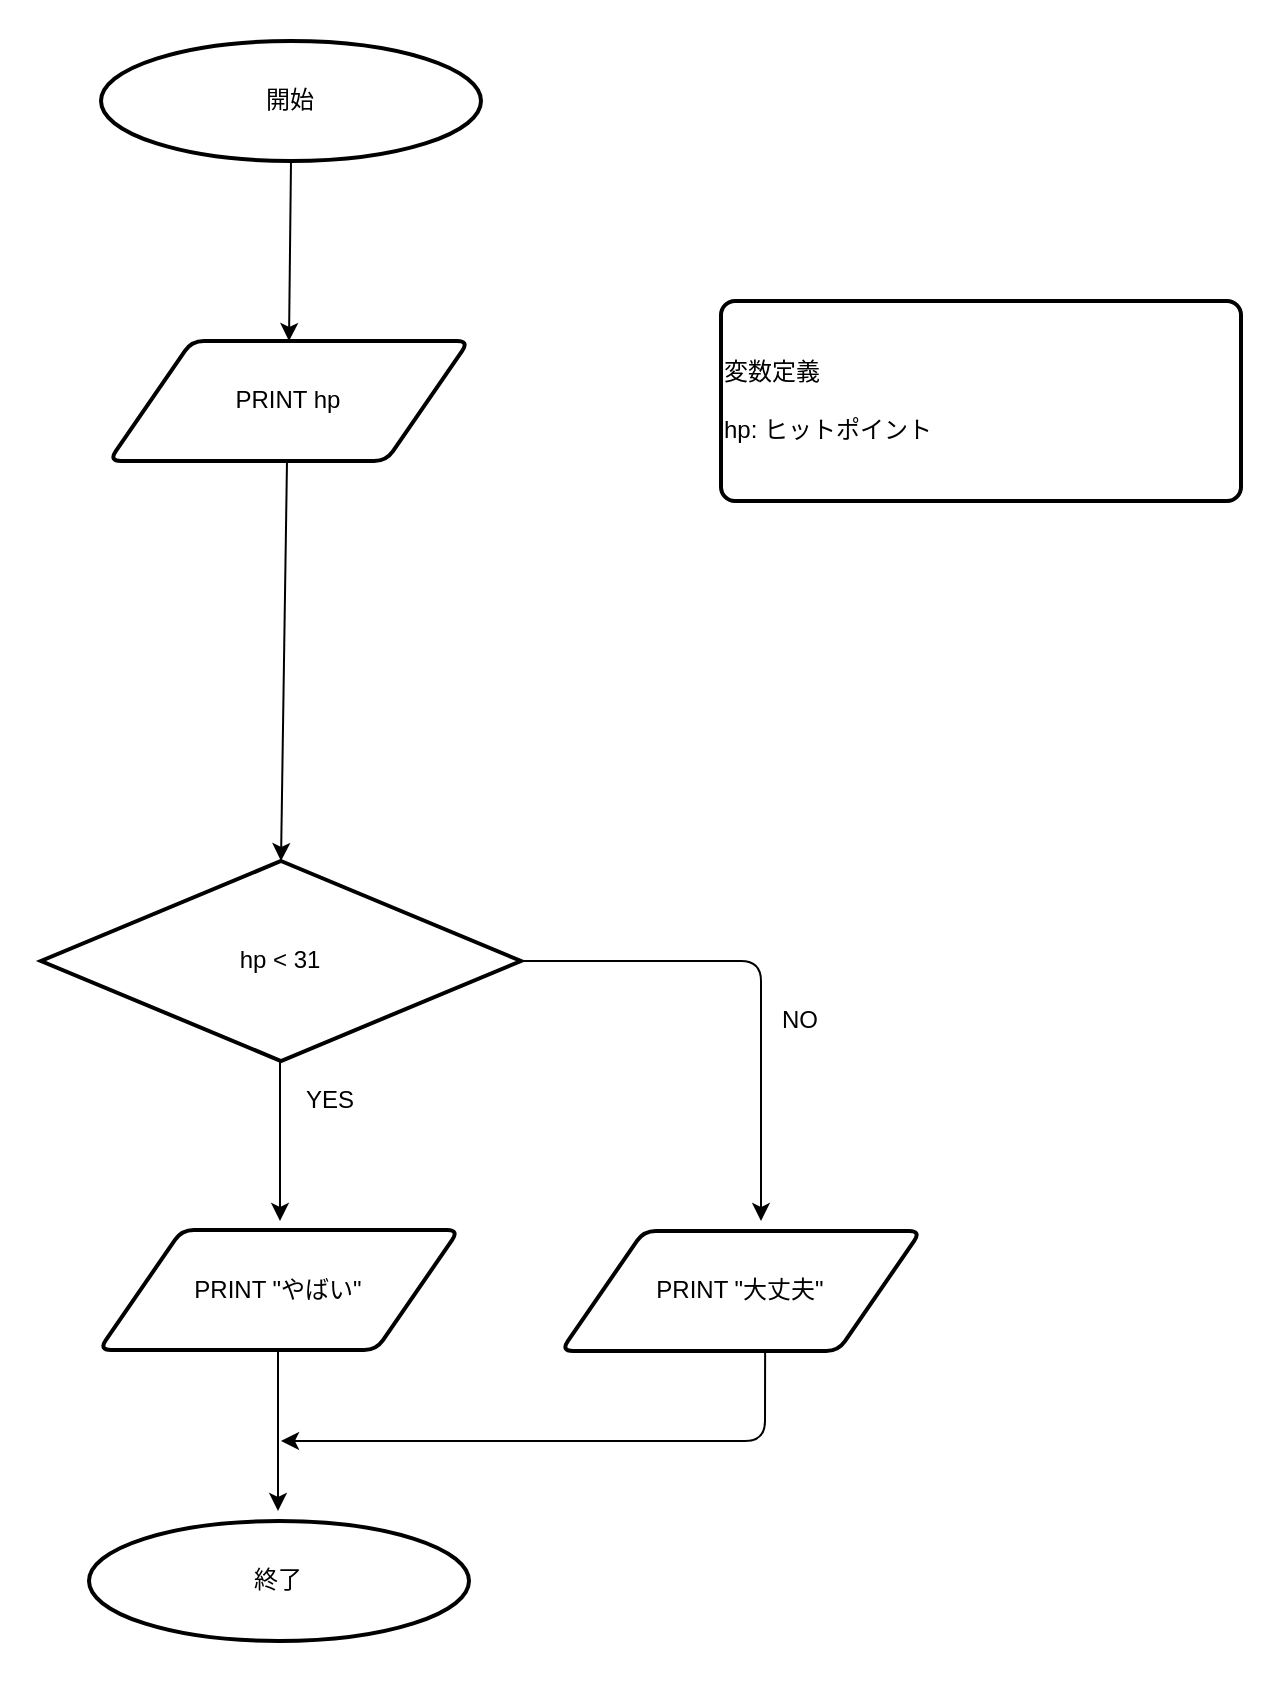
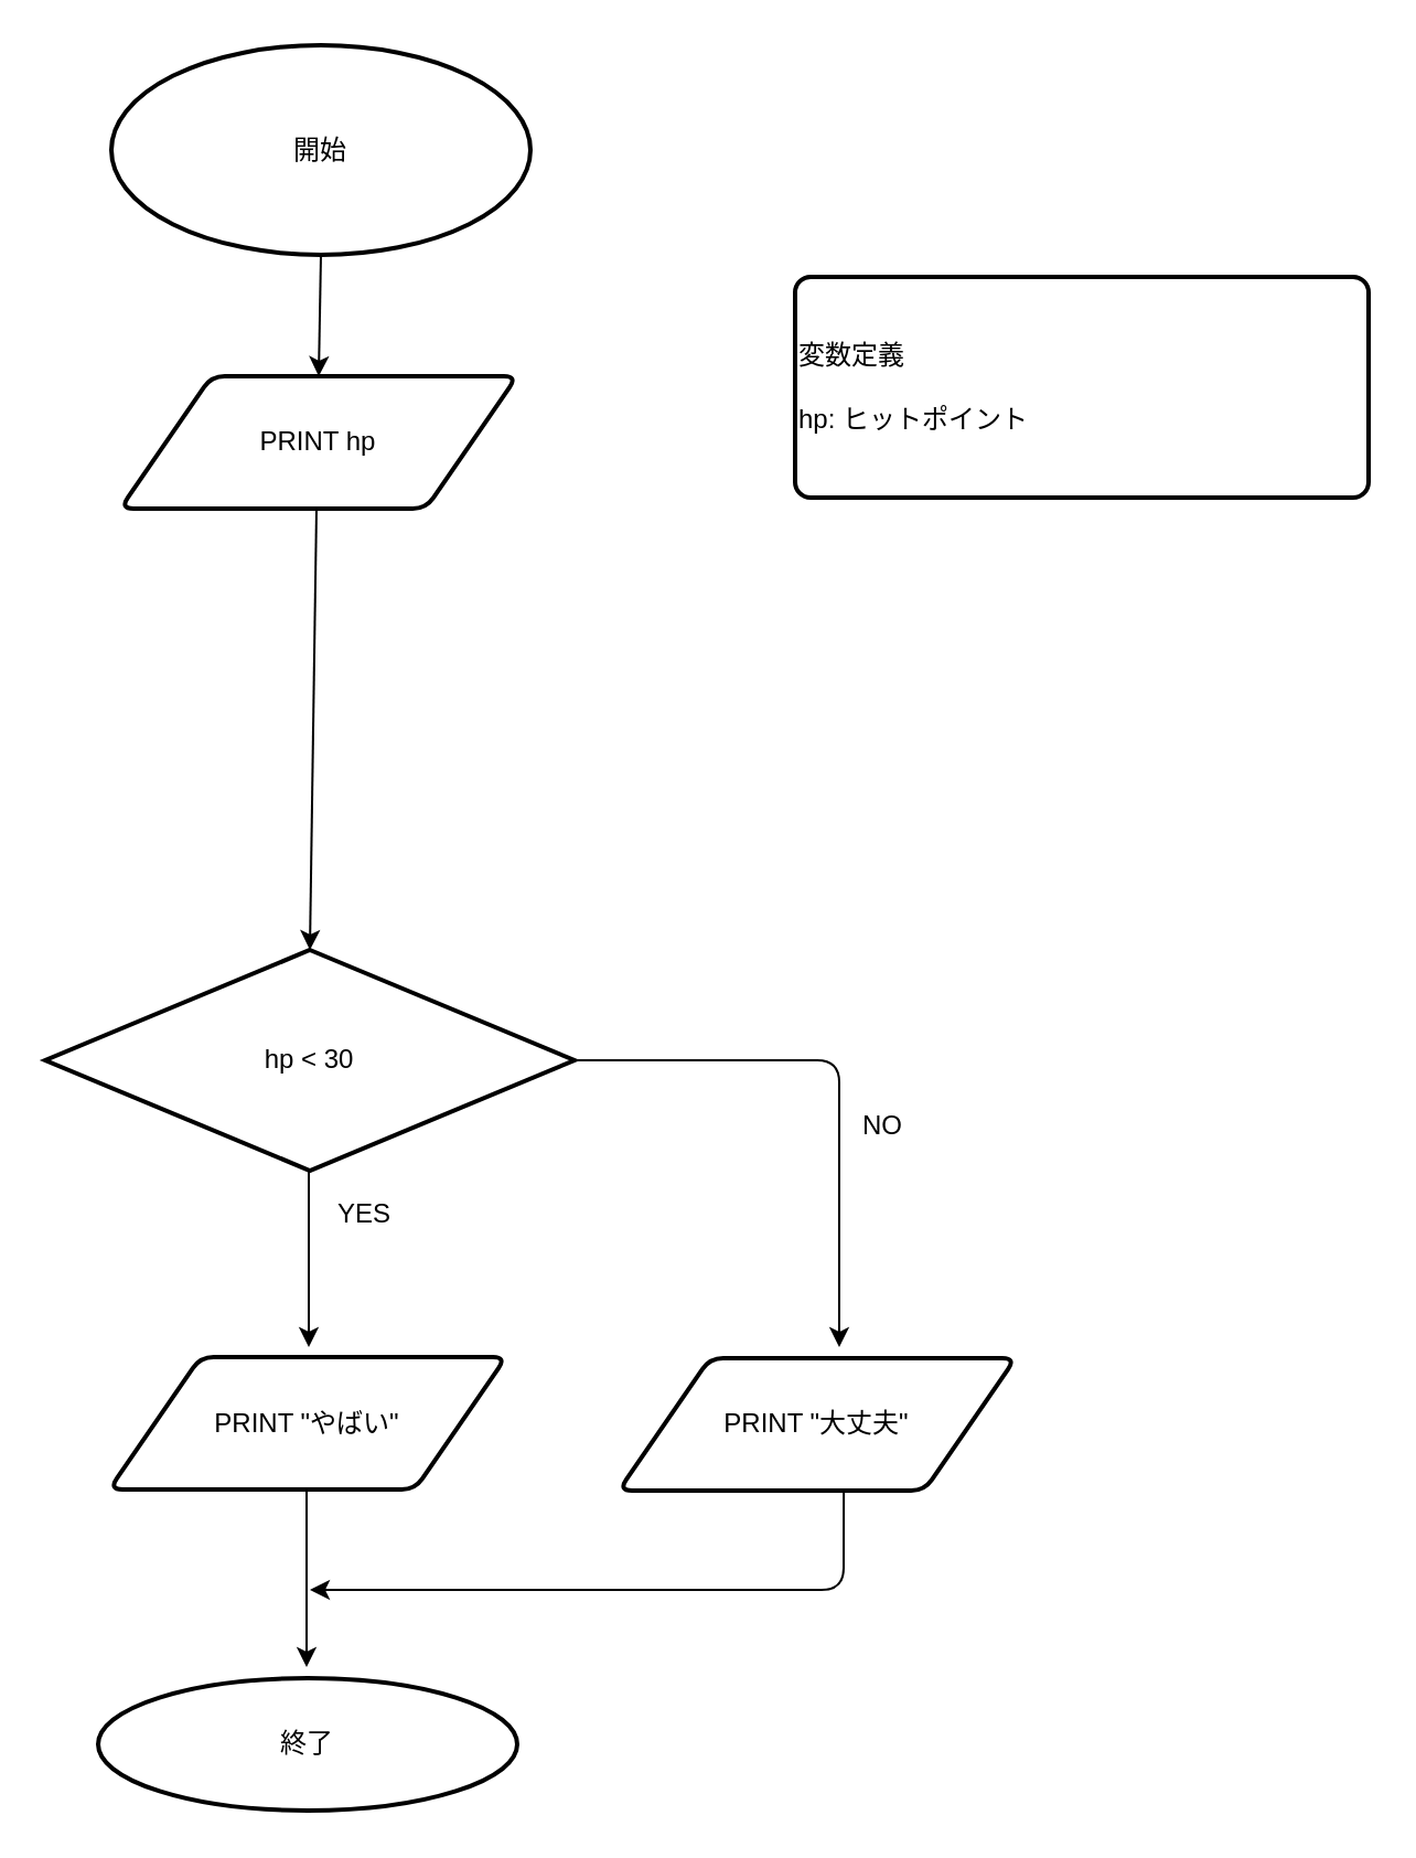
  <mxCell id="0" />
  <mxCell id="1" parent="0" />
- <mxCell id="2" value="開始" style="strokeWidth=2;html=1;shape=mxgraph.flowchart.start_1;whiteSpace=wrap;" vertex="1" parent="1"><mxGeometry x="50" y="20" width="190" height="60" as="geometry" /></mxCell>
+ <mxCell id="2" value="開始" style="strokeWidth=2;html=1;shape=mxgraph.flowchart.start_1;whiteSpace=wrap;" vertex="1" parent="1"><mxGeometry x="50" y="20" width="190" height="95" as="geometry" /></mxCell>
  <mxCell id="3" value="" style="endArrow=classic;html=1;exitX=0.5;exitY=1;exitDx=0;exitDy=0;exitPerimeter=0;" edge="1" parent="1" source="2"><mxGeometry width="50" height="50" relative="1" as="geometry"><mxPoint x="130" y="330" as="sourcePoint" /><mxPoint x="144" y="170" as="targetPoint" /></mxGeometry></mxCell>
  <mxCell id="4" value="PRINT hp" style="shape=parallelogram;html=1;strokeWidth=2;perimeter=parallelogramPerimeter;whiteSpace=wrap;rounded=1;arcSize=12;size=0.23;" vertex="1" parent="1"><mxGeometry x="54" y="170" width="180" height="60" as="geometry" /></mxCell>
  <mxCell id="5" value="" style="endArrow=classic;html=1;exitX=0.5;exitY=1;exitDx=0;exitDy=0;exitPerimeter=0;entryX=0.5;entryY=0;entryDx=0;entryDy=0;entryPerimeter=0;" edge="1" parent="1" target="6"><mxGeometry width="50" height="50" relative="1" as="geometry"><mxPoint x="143" y="230" as="sourcePoint" /><mxPoint x="143" y="310" as="targetPoint" /></mxGeometry></mxCell>
- <mxCell id="6" value="hp &amp;lt; 31" style="strokeWidth=2;html=1;shape=mxgraph.flowchart.decision;whiteSpace=wrap;" vertex="1" parent="1"><mxGeometry x="20" y="430" width="240" height="100" as="geometry" /></mxCell>
+ <mxCell id="6" value="hp &amp;lt; 30" style="strokeWidth=2;html=1;shape=mxgraph.flowchart.decision;whiteSpace=wrap;" vertex="1" parent="1"><mxGeometry x="20" y="430" width="240" height="100" as="geometry" /></mxCell>
  <mxCell id="7" value="" style="endArrow=classic;html=1;exitX=0.5;exitY=1;exitDx=0;exitDy=0;exitPerimeter=0;" edge="1" parent="1"><mxGeometry width="50" height="50" relative="1" as="geometry"><mxPoint x="138.5" y="675" as="sourcePoint" /><mxPoint x="138.5" y="755" as="targetPoint" /></mxGeometry></mxCell>
  <mxCell id="8" value="" style="endArrow=classic;html=1;exitX=1;exitY=0.5;exitDx=0;exitDy=0;exitPerimeter=0;" edge="1" parent="1" source="6"><mxGeometry width="50" height="50" relative="1" as="geometry"><mxPoint x="380" y="490" as="sourcePoint" /><mxPoint x="380" y="610" as="targetPoint" /><Array as="points"><mxPoint x="380" y="480" /></Array></mxGeometry></mxCell>
  <mxCell id="9" value="" style="endArrow=classic;html=1;exitX=0.5;exitY=1;exitDx=0;exitDy=0;exitPerimeter=0;" edge="1" parent="1"><mxGeometry width="50" height="50" relative="1" as="geometry"><mxPoint x="139.5" y="530" as="sourcePoint" /><mxPoint x="139.5" y="610" as="targetPoint" /></mxGeometry></mxCell>
  <mxCell id="10" value="" style="endArrow=classic;html=1;exitX=0.567;exitY=0.996;exitDx=0;exitDy=0;exitPerimeter=0;" edge="1" parent="1" source="12"><mxGeometry width="50" height="50" relative="1" as="geometry"><mxPoint x="380" y="660" as="sourcePoint" /><mxPoint x="140" y="720" as="targetPoint" /><Array as="points"><mxPoint x="382" y="720" /></Array></mxGeometry></mxCell>
  <mxCell id="11" value="PRINT &quot;やばい&quot;" style="shape=parallelogram;html=1;strokeWidth=2;perimeter=parallelogramPerimeter;whiteSpace=wrap;rounded=1;arcSize=12;size=0.23;" vertex="1" parent="1"><mxGeometry x="49" y="614.5" width="180" height="60" as="geometry" /></mxCell>
  <mxCell id="12" value="PRINT &quot;大丈夫&quot;" style="shape=parallelogram;html=1;strokeWidth=2;perimeter=parallelogramPerimeter;whiteSpace=wrap;rounded=1;arcSize=12;size=0.23;" vertex="1" parent="1"><mxGeometry x="280" y="615" width="180" height="60" as="geometry" /></mxCell>
  <mxCell id="13" value="終了" style="strokeWidth=2;html=1;shape=mxgraph.flowchart.start_1;whiteSpace=wrap;" vertex="1" parent="1"><mxGeometry x="44" y="760" width="190" height="60" as="geometry" /></mxCell>
  <mxCell id="14" value="YES" style="text;html=1;strokeColor=none;fillColor=none;align=center;verticalAlign=middle;whiteSpace=wrap;rounded=0;" vertex="1" parent="1"><mxGeometry x="145" y="540" width="40" height="20" as="geometry" /></mxCell>
  <mxCell id="15" value="NO" style="text;html=1;strokeColor=none;fillColor=none;align=center;verticalAlign=middle;whiteSpace=wrap;rounded=0;" vertex="1" parent="1"><mxGeometry x="380" y="500" width="40" height="20" as="geometry" /></mxCell>
- <mxCell id="16" value="変数定義&lt;br&gt;&lt;br&gt;hp: ヒットポイント" style="rounded=1;whiteSpace=wrap;html=1;absoluteArcSize=1;arcSize=14;strokeWidth=2;align=left;" vertex="1" parent="1"><mxGeometry x="360" y="150" width="260" height="100" as="geometry" /></mxCell>
+ <mxCell id="16" value="変数定義&lt;br&gt;&lt;br&gt;hp: ヒットポイント" style="rounded=1;whiteSpace=wrap;html=1;absoluteArcSize=1;arcSize=14;strokeWidth=2;align=left;" vertex="1" parent="1"><mxGeometry x="360" y="125" width="260" height="100" as="geometry" /></mxCell>
